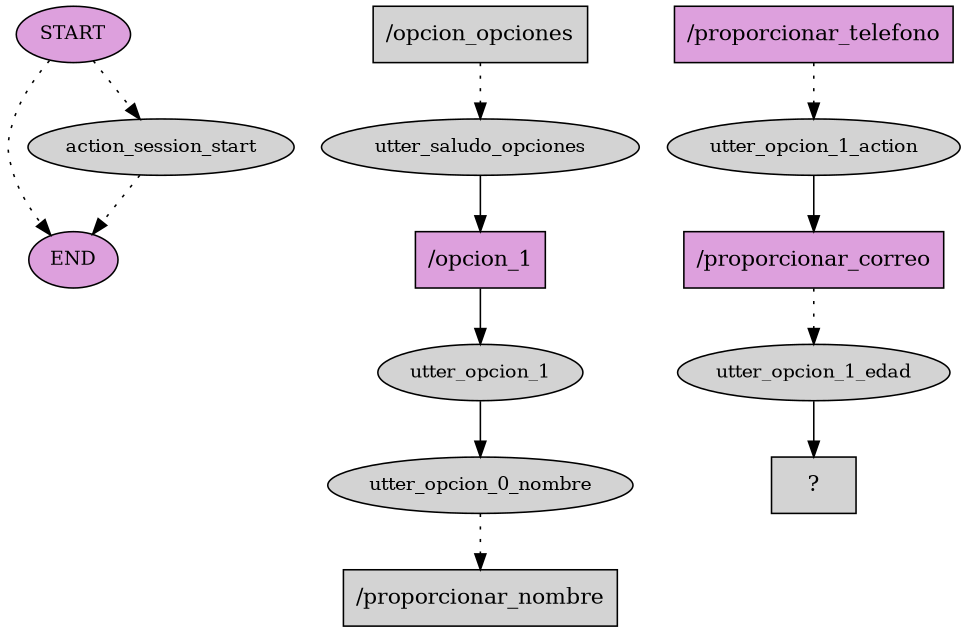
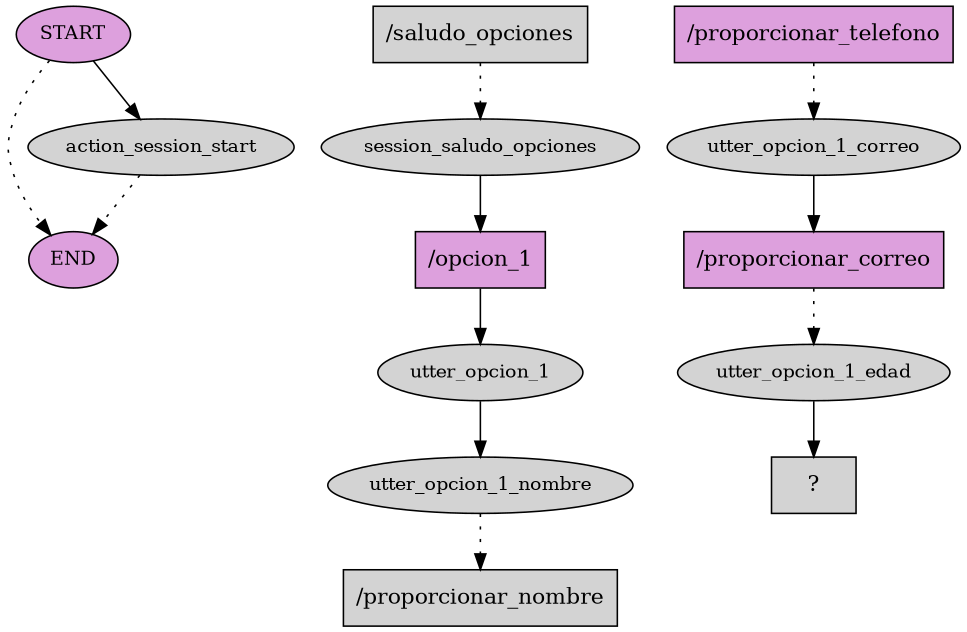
  digraph {
    node [fillcolor=lightgrey fontsize=12 style=filled]
    edge [style=dotted]
    n1 [fillcolor=plum label=START]
    n2 [fillcolor=plum label=END]
    n3 [label=action_session_start]
-   n4 [label="/opcion_opciones" shape=rect fontsize=""]
-   n5 [label=utter_saludo_opciones]
+   n4 [label="/saludo_opciones" shape=rect fontsize=""]
+   n5 [label=session_saludo_opciones]
    n6 [fillcolor=plum label="/opcion_1" shape=rect fontsize=""]
    n7 [label=utter_opcion_1]
-   n8 [label=utter_opcion_0_nombre]
+   n8 [label=utter_opcion_1_nombre]
    n9 [label="/proporcionar_nombre" shape=rect fontsize=""]
    n10 [fillcolor=plum label="/proporcionar_telefono" shape=rect fontsize=""]
-   n11 [label=utter_opcion_1_action]
+   n11 [label=utter_opcion_1_correo]
    n12 [fillcolor=plum label="/proporcionar_correo" shape=rect fontsize=""]
    n13 [label=utter_opcion_1_edad]
    n14 [label="  ?  " shape=rect fontsize=""]
    n1 -> n2
-   n1 -> n3
+   n1 -> n3 [style=solid]
    n3 -> n2
    n4 -> n5
    n5 -> n6 [style=solid]
    n6 -> n7 [style=solid]
    n7 -> n8 [style=solid]
    n8 -> n9
    n10 -> n11
    n11 -> n12 [style=solid]
    n12 -> n13
    n13 -> n14 [style=solid]
  }
